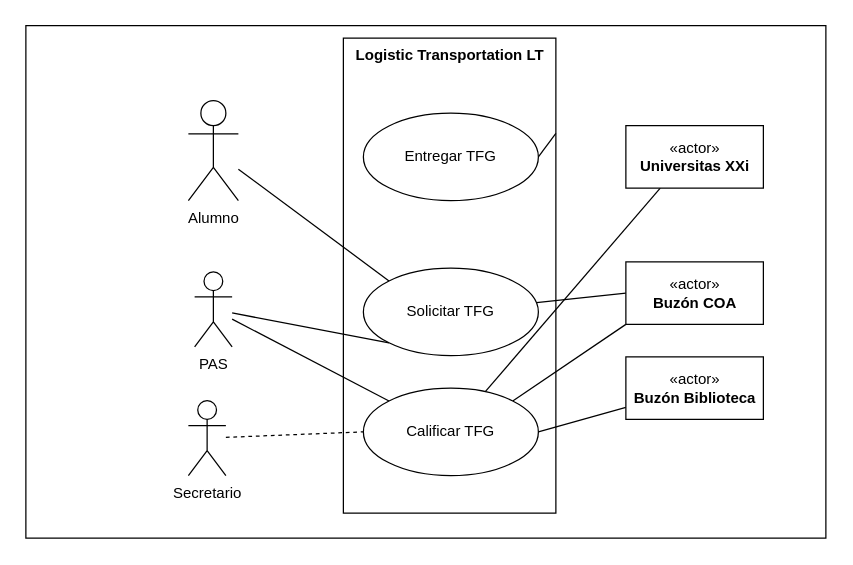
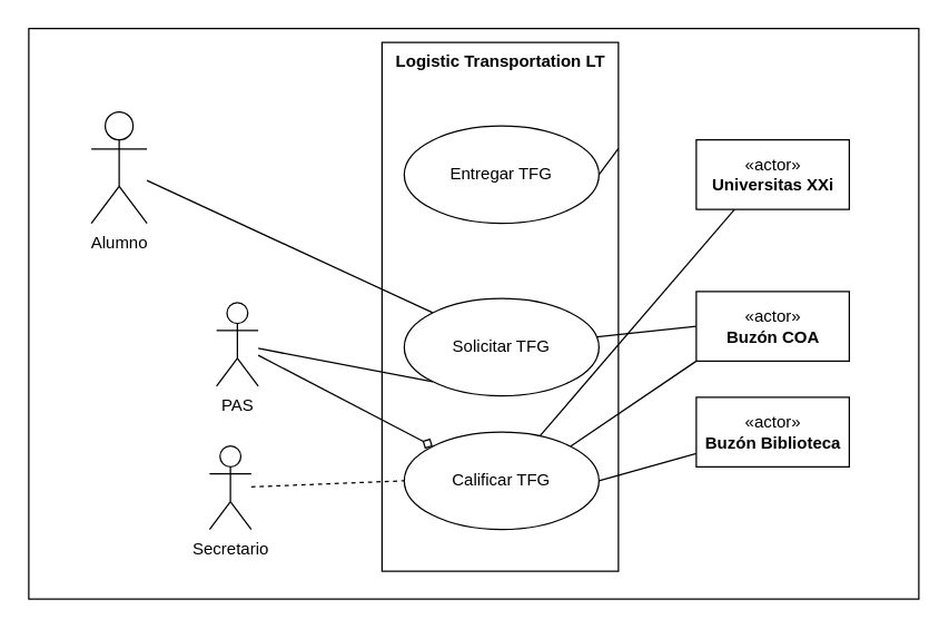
  <mxCell id="0" />
  <mxCell id="1" parent="0" />
  <mxCell id="2" value="Object" style="html=1;" parent="1" vertex="1"><mxGeometry x="20" y="20" width="640" height="410" as="geometry" /></mxCell>
  <mxCell id="3" value="&lt;font size=&quot;1&quot;&gt;&lt;b style=&quot;font-size: 12px&quot;&gt;Logistic Transportation LT&lt;/b&gt;&lt;/font&gt;" style="html=1;verticalAlign=top;" parent="1" vertex="1"><mxGeometry x="274" y="30" width="170" height="380" as="geometry" /></mxCell>
  <mxCell id="4" style="rounded=0;orthogonalLoop=1;jettySize=auto;html=1;entryX=0;entryY=0;entryDx=0;entryDy=0;startArrow=none;startFill=0;endArrow=none;endFill=0;" parent="1" source="5" target="18" edge="1"><mxGeometry relative="1" as="geometry" /></mxCell>
- <mxCell id="5" value="Alumno" style="shape=umlActor;verticalLabelPosition=bottom;verticalAlign=top;html=1;" parent="1" vertex="1"><mxGeometry x="150" y="80" width="40" height="80" as="geometry" /></mxCell>
+ <mxCell id="5" value="Alumno" style="shape=umlActor;verticalLabelPosition=bottom;verticalAlign=top;html=1;" parent="1" vertex="1"><mxGeometry x="65" y="80" width="40" height="80" as="geometry" /></mxCell>
  <mxCell id="6" style="edgeStyle=none;rounded=0;orthogonalLoop=1;jettySize=auto;html=1;entryX=0;entryY=0.5;entryDx=0;entryDy=0;startArrow=none;startFill=0;endArrow=none;endFill=0;dashed=1;" parent="1" source="7" target="16" edge="1"><mxGeometry relative="1" as="geometry" /></mxCell>
  <mxCell id="7" value="Secretario" style="shape=umlActor;verticalLabelPosition=bottom;verticalAlign=top;html=1;" parent="1" vertex="1"><mxGeometry x="150" y="320" width="30" height="60" as="geometry" /></mxCell>
  <mxCell id="8" style="edgeStyle=none;rounded=0;orthogonalLoop=1;jettySize=auto;html=1;entryX=0;entryY=1;entryDx=0;entryDy=0;startArrow=none;startFill=0;endArrow=none;endFill=0;" parent="1" source="10" target="18" edge="1"><mxGeometry relative="1" as="geometry" /></mxCell>
- <mxCell id="9" style="edgeStyle=none;rounded=0;orthogonalLoop=1;jettySize=auto;html=1;entryX=0;entryY=0;entryDx=0;entryDy=0;startArrow=none;startFill=0;endArrow=none;endFill=0;" parent="1" source="10" target="16" edge="1"><mxGeometry relative="1" as="geometry" /></mxCell>
+ <mxCell id="9" style="edgeStyle=none;rounded=0;orthogonalLoop=1;jettySize=auto;html=1;entryX=0;entryY=0;entryDx=0;entryDy=0;startArrow=none;startFill=0;endArrow=diamond;endFill=0;" parent="1" source="10" target="16" edge="1"><mxGeometry relative="1" as="geometry" /></mxCell>
  <mxCell id="10" value="PAS" style="shape=umlActor;verticalLabelPosition=bottom;verticalAlign=top;html=1;" parent="1" vertex="1"><mxGeometry x="155" y="217" width="30" height="60" as="geometry" /></mxCell>
  <mxCell id="11" style="edgeStyle=none;rounded=0;orthogonalLoop=1;jettySize=auto;html=1;exitX=1;exitY=0.5;exitDx=0;exitDy=0;startArrow=none;startFill=0;endArrow=none;endFill=0;" parent="1" source="12" target="3" edge="1"><mxGeometry relative="1" as="geometry" /></mxCell>
  <mxCell id="12" value="Entregar TFG" style="ellipse;whiteSpace=wrap;html=1;" parent="1" vertex="1"><mxGeometry x="290" y="90" width="140" height="70" as="geometry" /></mxCell>
  <mxCell id="13" style="edgeStyle=none;rounded=0;orthogonalLoop=1;jettySize=auto;html=1;entryX=0.25;entryY=1;entryDx=0;entryDy=0;startArrow=none;startFill=0;endArrow=none;endFill=0;" parent="1" source="16" target="21" edge="1"><mxGeometry relative="1" as="geometry" /></mxCell>
  <mxCell id="14" style="edgeStyle=none;rounded=0;orthogonalLoop=1;jettySize=auto;html=1;exitX=1;exitY=0;exitDx=0;exitDy=0;entryX=0;entryY=1;entryDx=0;entryDy=0;startArrow=none;startFill=0;endArrow=none;endFill=0;" parent="1" source="16" target="19" edge="1"><mxGeometry relative="1" as="geometry" /></mxCell>
  <mxCell id="15" style="edgeStyle=none;rounded=0;orthogonalLoop=1;jettySize=auto;html=1;exitX=1;exitY=0.5;exitDx=0;exitDy=0;startArrow=none;startFill=0;endArrow=none;endFill=0;" parent="1" source="16" target="20" edge="1"><mxGeometry relative="1" as="geometry" /></mxCell>
  <mxCell id="16" value="Calificar TFG" style="ellipse;whiteSpace=wrap;html=1;" parent="1" vertex="1"><mxGeometry x="290" y="310" width="140" height="70" as="geometry" /></mxCell>
  <mxCell id="17" style="edgeStyle=none;rounded=0;orthogonalLoop=1;jettySize=auto;html=1;entryX=0;entryY=0.5;entryDx=0;entryDy=0;startArrow=none;startFill=0;endArrow=none;endFill=0;" parent="1" source="18" target="19" edge="1"><mxGeometry relative="1" as="geometry" /></mxCell>
  <mxCell id="18" value="Solicitar TFG" style="ellipse;whiteSpace=wrap;html=1;" parent="1" vertex="1"><mxGeometry x="290" y="214" width="140" height="70" as="geometry" /></mxCell>
  <mxCell id="19" value="«actor»&lt;br&gt;&lt;b&gt;Buzón COA&lt;/b&gt;" style="html=1;" parent="1" vertex="1"><mxGeometry x="500" y="209" width="110" height="50" as="geometry" /></mxCell>
  <mxCell id="20" value="«actor»&lt;br&gt;&lt;b&gt;Buzón Biblioteca&lt;/b&gt;" style="html=1;" parent="1" vertex="1"><mxGeometry x="500" y="285" width="110" height="50" as="geometry" /></mxCell>
  <mxCell id="21" value="«actor»&lt;br&gt;&lt;b&gt;Universitas XXi&lt;/b&gt;" style="html=1;" parent="1" vertex="1"><mxGeometry x="500" y="100" width="110" height="50" as="geometry" /></mxCell>
